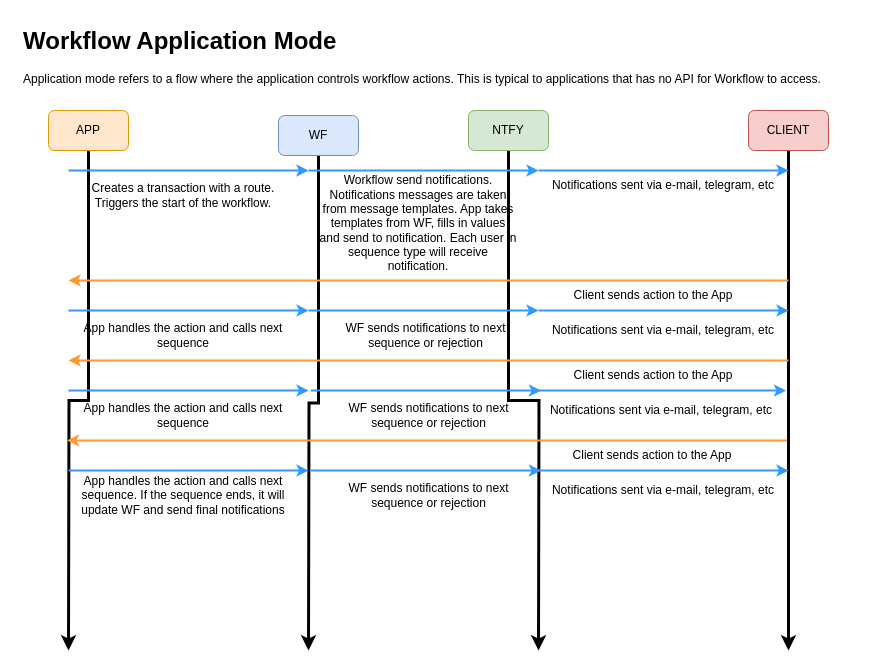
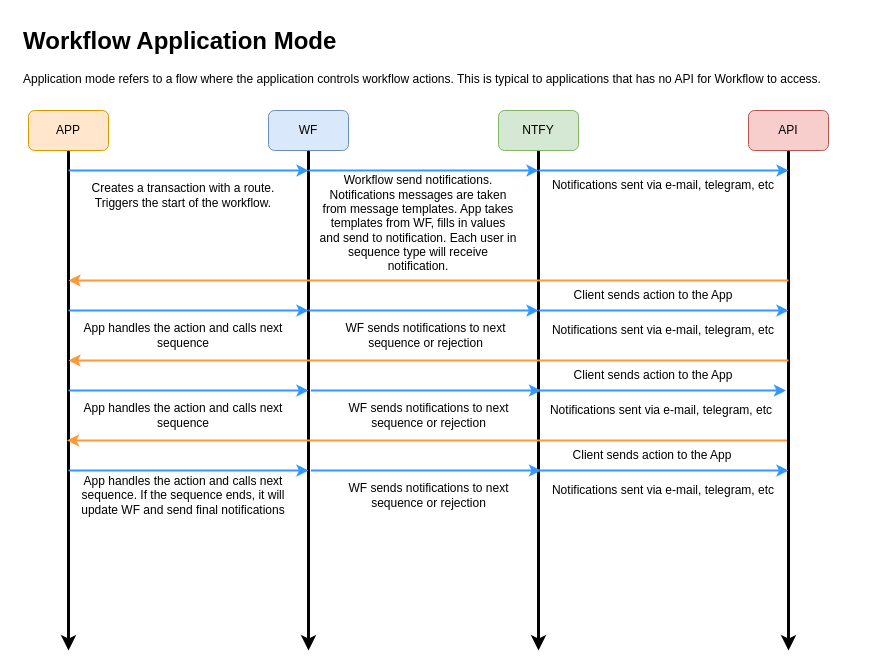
  <mxCell id="0" />
  <mxCell id="1" parent="0" />
  <mxCell id="2" value="&lt;h1 style=&quot;margin-top: 0px;&quot;&gt;Workflow Application Mode&lt;/h1&gt;&lt;p&gt;Application mode refers to a flow where the application controls workflow actions. This is typical to applications that has no API for Workflow to access. &lt;br&gt;&lt;/p&gt;" style="text;html=1;whiteSpace=wrap;overflow=hidden;rounded=0;" parent="1" vertex="1"><mxGeometry x="20.5" y="20" width="827.5" height="70" as="geometry" /></mxCell>
  <mxCell id="3" style="edgeStyle=orthogonalEdgeStyle;rounded=0;orthogonalLoop=1;jettySize=auto;html=1;exitX=0.5;exitY=1;exitDx=0;exitDy=0;strokeWidth=3;" parent="1" source="4" edge="1"><mxGeometry relative="1" as="geometry"><mxPoint x="68" y="650" as="targetPoint" /></mxGeometry></mxCell>
- <mxCell id="4" value="APP" style="rounded=1;whiteSpace=wrap;html=1;fillColor=#ffe6cc;strokeColor=#d79b00;" parent="1" vertex="1"><mxGeometry x="48" y="110" width="80" height="40" as="geometry" /></mxCell>
+ <mxCell id="4" value="APP" style="rounded=1;whiteSpace=wrap;html=1;fillColor=#ffe6cc;strokeColor=#d79b00;" parent="1" vertex="1"><mxGeometry x="28" y="110" width="80" height="40" as="geometry" /></mxCell>
  <mxCell id="5" style="edgeStyle=orthogonalEdgeStyle;rounded=0;orthogonalLoop=1;jettySize=auto;html=1;exitX=0.5;exitY=1;exitDx=0;exitDy=0;strokeWidth=3;" parent="1" source="6" edge="1"><mxGeometry relative="1" as="geometry"><mxPoint x="308" y="650" as="targetPoint" /></mxGeometry></mxCell>
- <mxCell id="6" value="WF" style="rounded=1;whiteSpace=wrap;html=1;fillColor=#dae8fc;strokeColor=#6c8ebf;" parent="1" vertex="1"><mxGeometry x="278" y="115" width="80" height="40" as="geometry" /></mxCell>
+ <mxCell id="6" value="WF" style="rounded=1;whiteSpace=wrap;html=1;fillColor=#dae8fc;strokeColor=#6c8ebf;" parent="1" vertex="1"><mxGeometry x="268" y="110" width="80" height="40" as="geometry" /></mxCell>
  <mxCell id="7" style="edgeStyle=orthogonalEdgeStyle;rounded=0;orthogonalLoop=1;jettySize=auto;html=1;exitX=0.5;exitY=1;exitDx=0;exitDy=0;strokeWidth=3;" parent="1" source="8" edge="1"><mxGeometry relative="1" as="geometry"><mxPoint x="538" y="650" as="targetPoint" /></mxGeometry></mxCell>
- <mxCell id="8" value="NTFY" style="rounded=1;whiteSpace=wrap;html=1;fillColor=#d5e8d4;strokeColor=#82b366;" parent="1" vertex="1"><mxGeometry x="468" y="110" width="80" height="40" as="geometry" /></mxCell>
+ <mxCell id="8" value="NTFY" style="rounded=1;whiteSpace=wrap;html=1;fillColor=#d5e8d4;strokeColor=#82b366;" parent="1" vertex="1"><mxGeometry x="498" y="110" width="80" height="40" as="geometry" /></mxCell>
  <mxCell id="9" style="edgeStyle=orthogonalEdgeStyle;rounded=0;orthogonalLoop=1;jettySize=auto;html=1;exitX=0.5;exitY=1;exitDx=0;exitDy=0;strokeWidth=3;" parent="1" source="10" edge="1"><mxGeometry relative="1" as="geometry"><mxPoint x="788" y="650" as="targetPoint" /><Array as="points"><mxPoint x="788" y="650" /></Array></mxGeometry></mxCell>
- <mxCell id="10" value="CLIENT" style="rounded=1;whiteSpace=wrap;html=1;fillColor=#f8cecc;strokeColor=#b85450;" parent="1" vertex="1"><mxGeometry x="748" y="110" width="80" height="40" as="geometry" /></mxCell>
+ <mxCell id="10" value="API" style="rounded=1;whiteSpace=wrap;html=1;fillColor=#f8cecc;strokeColor=#b85450;" parent="1" vertex="1"><mxGeometry x="748" y="110" width="80" height="40" as="geometry" /></mxCell>
  <mxCell id="11" value="" style="endArrow=classic;html=1;rounded=0;strokeWidth=2;strokeColor=light-dark(#3399FF,#EDEDED);" parent="1" edge="1"><mxGeometry width="50" height="50" relative="1" as="geometry"><mxPoint x="68" y="170" as="sourcePoint" /><mxPoint x="308" y="170" as="targetPoint" /></mxGeometry></mxCell>
  <mxCell id="12" value="" style="endArrow=classic;html=1;rounded=0;strokeColor=#3399FF;strokeWidth=2;" parent="1" edge="1"><mxGeometry width="50" height="50" relative="1" as="geometry"><mxPoint x="308" y="170" as="sourcePoint" /><mxPoint x="538" y="170" as="targetPoint" /></mxGeometry></mxCell>
  <mxCell id="13" value="Workflow send notifications. Notifications messages are taken from message templates. App takes templates from WF, fills in values and send to notification. Each user in sequence type will receive notification." style="text;html=1;align=center;verticalAlign=middle;whiteSpace=wrap;rounded=0;" parent="1" vertex="1"><mxGeometry x="318" y="183" width="200" height="80" as="geometry" /></mxCell>
  <mxCell id="14" value="Client sends action to the App" style="text;html=1;align=center;verticalAlign=middle;whiteSpace=wrap;rounded=0;" parent="1" vertex="1"><mxGeometry x="548" y="280" width="210" height="30" as="geometry" /></mxCell>
  <mxCell id="15" value="Notifications sent via e-mail, telegram, etc" style="text;html=1;align=center;verticalAlign=middle;whiteSpace=wrap;rounded=0;" parent="1" vertex="1"><mxGeometry x="548" y="170" width="230" height="30" as="geometry" /></mxCell>
  <mxCell id="16" value="" style="endArrow=classic;html=1;rounded=0;strokeColor=#3399FF;strokeWidth=2;" parent="1" edge="1"><mxGeometry width="50" height="50" relative="1" as="geometry"><mxPoint x="538" y="170" as="sourcePoint" /><mxPoint x="788" y="170" as="targetPoint" /></mxGeometry></mxCell>
  <mxCell id="17" value="" style="endArrow=classic;html=1;rounded=0;strokeWidth=2;strokeColor=light-dark(#FF9933,#EDEDED);" parent="1" edge="1"><mxGeometry width="50" height="50" relative="1" as="geometry"><mxPoint x="788" y="280" as="sourcePoint" /><mxPoint x="68" y="280" as="targetPoint" /></mxGeometry></mxCell>
  <mxCell id="18" value="Creates a transaction with a route.&lt;br&gt;Triggers the start of the workflow." style="text;html=1;align=center;verticalAlign=middle;whiteSpace=wrap;rounded=0;" parent="1" vertex="1"><mxGeometry x="78" y="180" width="210" height="30" as="geometry" /></mxCell>
  <mxCell id="19" value="App handles the action and calls next sequence" style="text;html=1;align=center;verticalAlign=middle;whiteSpace=wrap;rounded=0;" parent="1" vertex="1"><mxGeometry x="78" y="320" width="210" height="30" as="geometry" /></mxCell>
  <mxCell id="20" value="" style="endArrow=classic;html=1;rounded=0;strokeWidth=2;strokeColor=light-dark(#3399FF,#EDEDED);" parent="1" edge="1"><mxGeometry width="50" height="50" relative="1" as="geometry"><mxPoint x="68" y="310" as="sourcePoint" /><mxPoint x="308" y="310" as="targetPoint" /></mxGeometry></mxCell>
  <mxCell id="21" value="" style="endArrow=classic;html=1;rounded=0;strokeColor=#3399FF;strokeWidth=2;" parent="1" edge="1"><mxGeometry width="50" height="50" relative="1" as="geometry"><mxPoint x="308" y="310" as="sourcePoint" /><mxPoint x="538" y="310" as="targetPoint" /></mxGeometry></mxCell>
  <mxCell id="22" value="WF sends notifications to next sequence or rejection" style="text;html=1;align=center;verticalAlign=middle;whiteSpace=wrap;rounded=0;" parent="1" vertex="1"><mxGeometry x="318" y="320" width="215" height="30" as="geometry" /></mxCell>
  <mxCell id="23" value="" style="endArrow=classic;html=1;rounded=0;strokeColor=#3399FF;strokeWidth=2;" parent="1" edge="1"><mxGeometry width="50" height="50" relative="1" as="geometry"><mxPoint x="538" y="310" as="sourcePoint" /><mxPoint x="788" y="310" as="targetPoint" /></mxGeometry></mxCell>
  <mxCell id="24" value="Notifications sent via e-mail, telegram, etc" style="text;html=1;align=center;verticalAlign=middle;whiteSpace=wrap;rounded=0;" parent="1" vertex="1"><mxGeometry x="548" y="320" width="230" height="20" as="geometry" /></mxCell>
  <mxCell id="25" value="" style="endArrow=classic;html=1;rounded=0;strokeWidth=2;strokeColor=light-dark(#FF9933,#EDEDED);" parent="1" edge="1"><mxGeometry width="50" height="50" relative="1" as="geometry"><mxPoint x="788" y="360" as="sourcePoint" /><mxPoint x="68" y="360" as="targetPoint" /></mxGeometry></mxCell>
  <mxCell id="26" value="Client sends action to the App" style="text;html=1;align=center;verticalAlign=middle;whiteSpace=wrap;rounded=0;" parent="1" vertex="1"><mxGeometry x="548" y="360" width="210" height="30" as="geometry" /></mxCell>
  <mxCell id="27" value="App handles the action and calls next sequence" style="text;html=1;align=center;verticalAlign=middle;whiteSpace=wrap;rounded=0;" parent="1" vertex="1"><mxGeometry x="78" y="400" width="210" height="30" as="geometry" /></mxCell>
  <mxCell id="28" value="" style="endArrow=classic;html=1;rounded=0;strokeWidth=2;strokeColor=light-dark(#3399FF,#EDEDED);" parent="1" edge="1"><mxGeometry width="50" height="50" relative="1" as="geometry"><mxPoint x="68" y="390" as="sourcePoint" /><mxPoint x="308" y="390" as="targetPoint" /></mxGeometry></mxCell>
  <mxCell id="29" value="" style="endArrow=classic;html=1;rounded=0;strokeColor=#3399FF;strokeWidth=2;" parent="1" edge="1"><mxGeometry width="50" height="50" relative="1" as="geometry"><mxPoint x="310.5" y="390" as="sourcePoint" /><mxPoint x="540.5" y="390" as="targetPoint" /></mxGeometry></mxCell>
  <mxCell id="30" value="WF sends notifications to next sequence or rejection" style="text;html=1;align=center;verticalAlign=middle;whiteSpace=wrap;rounded=0;" parent="1" vertex="1"><mxGeometry x="320.5" y="400" width="215" height="30" as="geometry" /></mxCell>
  <mxCell id="31" value="" style="endArrow=classic;html=1;rounded=0;strokeColor=#3399FF;strokeWidth=2;" parent="1" edge="1"><mxGeometry width="50" height="50" relative="1" as="geometry"><mxPoint x="538" y="470" as="sourcePoint" /><mxPoint x="788" y="470" as="targetPoint" /></mxGeometry></mxCell>
  <mxCell id="32" value="Notifications sent via e-mail, telegram, etc" style="text;html=1;align=center;verticalAlign=middle;whiteSpace=wrap;rounded=0;" parent="1" vertex="1"><mxGeometry x="548" y="480" width="230" height="20" as="geometry" /></mxCell>
  <mxCell id="33" value="" style="endArrow=classic;html=1;rounded=0;strokeWidth=2;strokeColor=light-dark(#FF9933,#EDEDED);" parent="1" edge="1"><mxGeometry width="50" height="50" relative="1" as="geometry"><mxPoint x="786.5" y="440" as="sourcePoint" /><mxPoint x="66.5" y="440" as="targetPoint" /></mxGeometry></mxCell>
  <mxCell id="34" value="Client sends action to the App" style="text;html=1;align=center;verticalAlign=middle;whiteSpace=wrap;rounded=0;" parent="1" vertex="1"><mxGeometry x="546.5" y="440" width="210" height="30" as="geometry" /></mxCell>
  <mxCell id="35" value="" style="endArrow=classic;html=1;rounded=0;strokeWidth=2;strokeColor=light-dark(#3399FF,#EDEDED);" parent="1" edge="1"><mxGeometry width="50" height="50" relative="1" as="geometry"><mxPoint x="68" y="470" as="sourcePoint" /><mxPoint x="308" y="470" as="targetPoint" /></mxGeometry></mxCell>
  <mxCell id="36" value="App handles the action and calls next sequence. If the sequence ends, it will update WF and send final notifications " style="text;html=1;align=center;verticalAlign=middle;whiteSpace=wrap;rounded=0;" parent="1" vertex="1"><mxGeometry x="78" y="480" width="210" height="30" as="geometry" /></mxCell>
  <mxCell id="37" value="" style="endArrow=classic;html=1;rounded=0;strokeColor=#3399FF;strokeWidth=2;" parent="1" edge="1"><mxGeometry width="50" height="50" relative="1" as="geometry"><mxPoint x="310.5" y="470" as="sourcePoint" /><mxPoint x="540.5" y="470" as="targetPoint" /></mxGeometry></mxCell>
  <mxCell id="38" value="WF sends notifications to next sequence or rejection" style="text;html=1;align=center;verticalAlign=middle;whiteSpace=wrap;rounded=0;" parent="1" vertex="1"><mxGeometry x="320.5" y="480" width="215" height="30" as="geometry" /></mxCell>
  <mxCell id="39" value="" style="endArrow=classic;html=1;rounded=0;strokeColor=#3399FF;strokeWidth=2;" parent="1" edge="1"><mxGeometry width="50" height="50" relative="1" as="geometry"><mxPoint x="535.5" y="390" as="sourcePoint" /><mxPoint x="785.5" y="390" as="targetPoint" /></mxGeometry></mxCell>
  <mxCell id="40" value="Notifications sent via e-mail, telegram, etc" style="text;html=1;align=center;verticalAlign=middle;whiteSpace=wrap;rounded=0;" parent="1" vertex="1"><mxGeometry x="545.5" y="400" width="230" height="20" as="geometry" /></mxCell>
